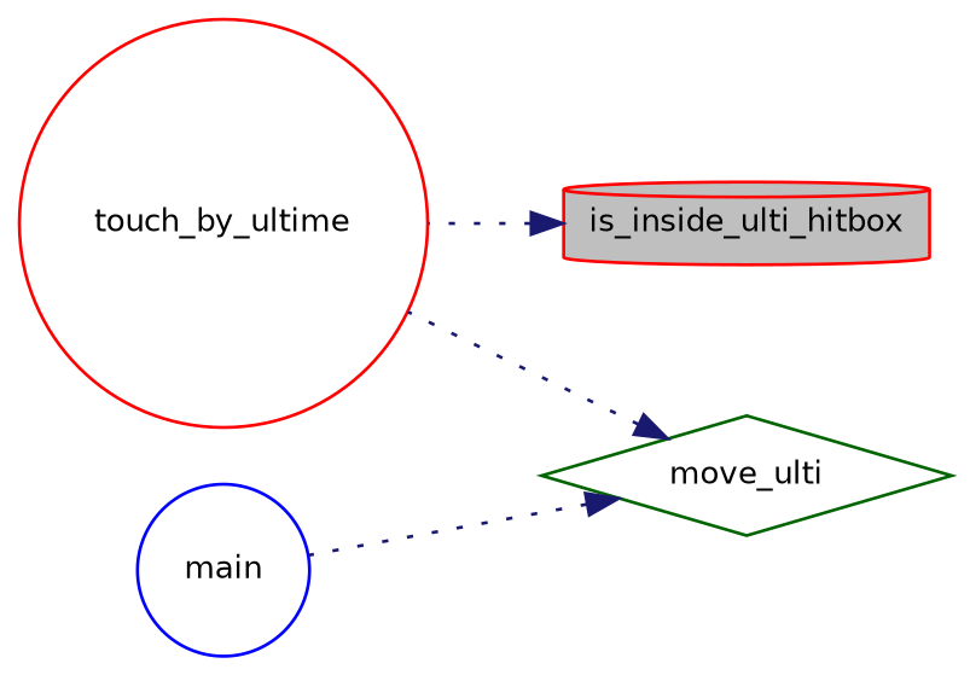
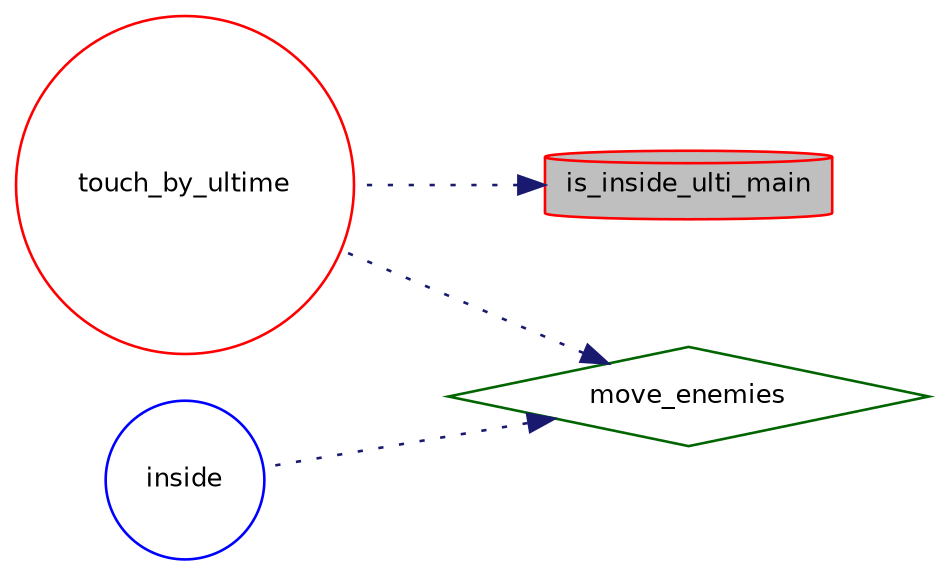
  digraph {
    rankdir=RL
    node [color=red fillcolor=white fontname=Helvetica fontsize=10 shape=circle style=filled]
    edge [color=midnightblue dir=back fontname=Helvetica fontsize=10 labelfontname=Helvetica labelfontsize=10 style=dotted]
-   n1 [fillcolor=grey75 fontcolor=black height=0.2 label=is_inside_ulti_hitbox shape=cylinder width=0.4]
+   n1 [fillcolor=grey75 fontcolor=black height=0.2 label=is_inside_ulti_main shape=cylinder width=0.4]
    n2 [height=0.2 label=touch_by_ultime width=0.4]
-   n3 [color=darkgreen height=0.2 label=move_ulti shape=diamond width=0.4]
-   n4 [color=blue height=0.2 label=main width=0.4]
+   n3 [color=darkgreen height=0.2 label=move_enemies shape=diamond width=0.4]
+   n4 [color=blue height=0.2 label=inside width=0.4]
    n1 -> n2
    n3 -> n2
    n3 -> n4
  }
